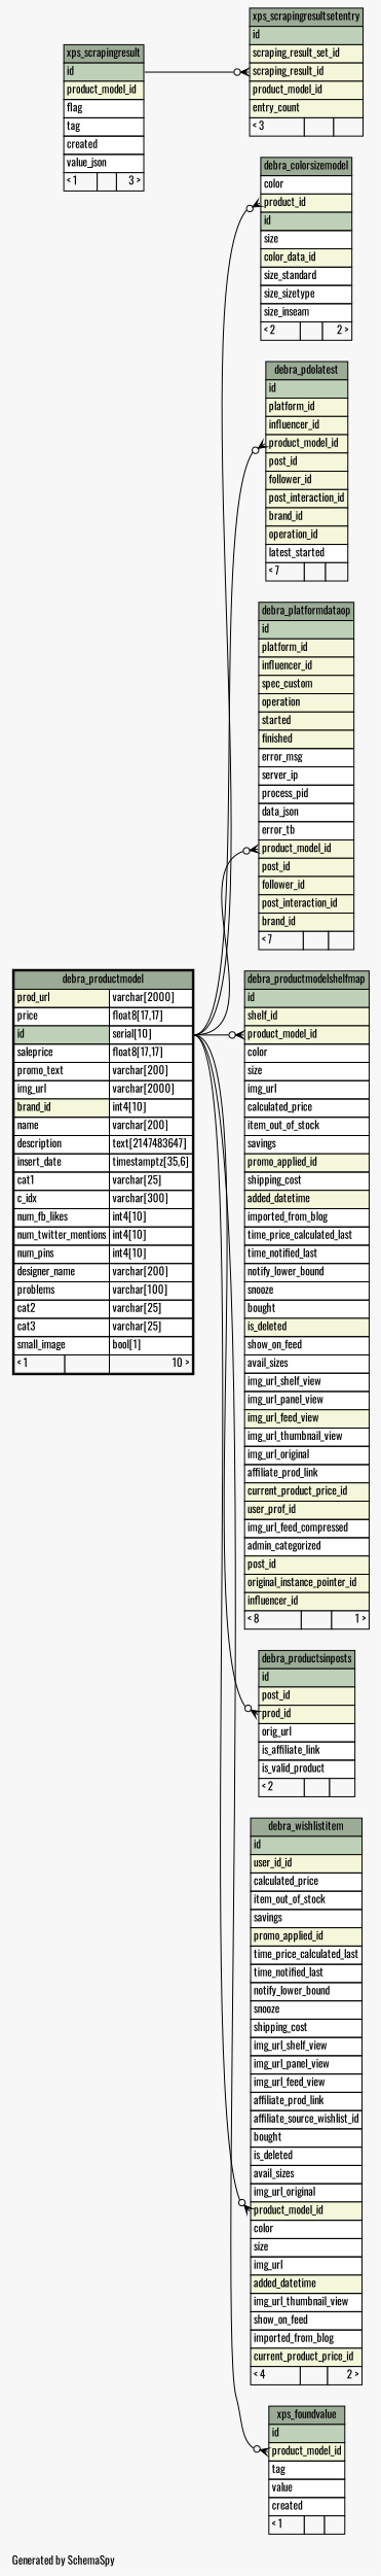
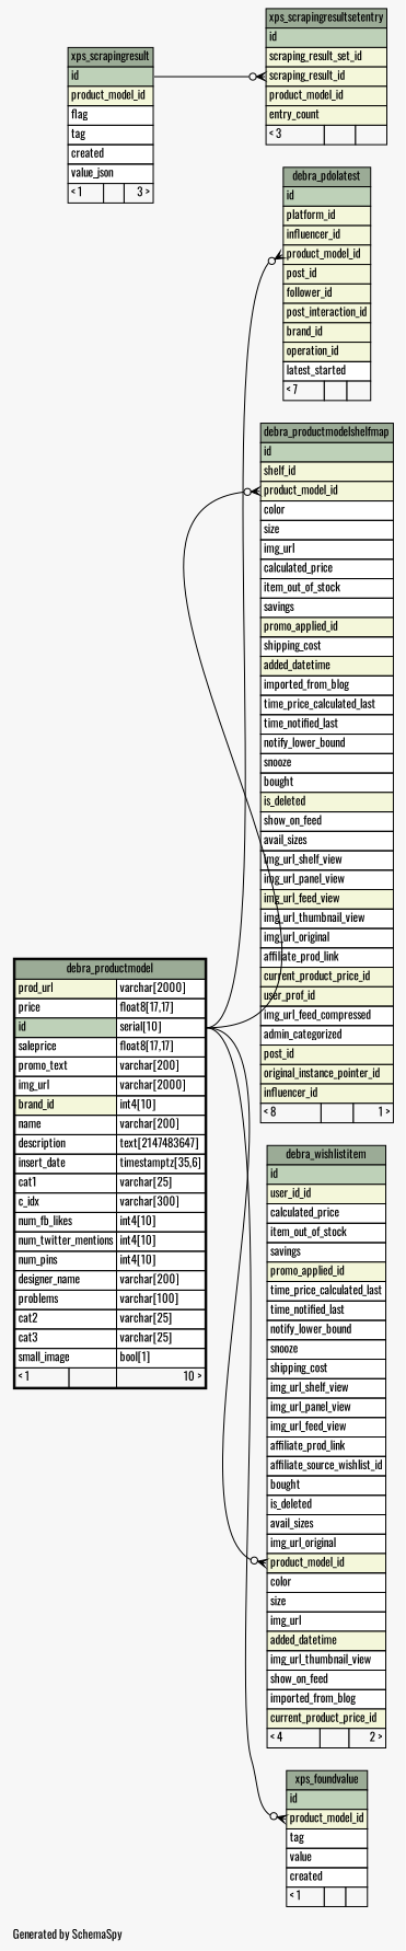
  digraph {
    bgcolor="#f7f7f7"
    fontname=Oswald
    fontsize=11
    label="\nGenerated by SchemaSpy"
    labeljust=l
    nodesep=0.18
    rankdir=RL
    ranksep=0.46
    node [fontname=Oswald fontsize=11 shape=plaintext]
    edge [arrowhead=none arrowsize=0.8 arrowtail=crowodot dir=back fontname=Oswald headport="id.type:e" tailport="product_model_id:w"]
-   n1 [label=<     <TABLE BORDER="0" CELLBORDER="1" CELLSPACING="0" BGCOLOR="#ffffff">       <TR><TD COLSPAN="3" BGCOLOR="#9bab96" ALIGN="CENTER">debra_colorsizemodel</TD></TR>       <TR><TD PORT="color" COLSPAN="3" ALIGN="LEFT">color</TD></TR>       <TR><TD PORT="product_id" COLSPAN="3" BGCOLOR="#f4f7da" ALIGN="LEFT">product_id</TD></TR>       <TR><TD PORT="id" COLSPAN="3" BGCOLOR="#bed1b8" ALIGN="LEFT">id</TD></TR>       <TR><TD PORT="size" COLSPAN="3" ALIGN="LEFT">size</TD></TR>       <TR><TD PORT="color_data_id" COLSPAN="3" BGCOLOR="#f4f7da" ALIGN="LEFT">color_data_id</TD></TR>       <TR><TD PORT="size_standard" COLSPAN="3" ALIGN="LEFT">size_standard</TD></TR>       <TR><TD PORT="size_sizetype" COLSPAN="3" ALIGN="LEFT">size_sizetype</TD></TR>       <TR><TD PORT="size_inseam" COLSPAN="3" ALIGN="LEFT">size_inseam</TD></TR>       <TR><TD ALIGN="LEFT" BGCOLOR="#f7f7f7">&lt; 2</TD><TD ALIGN="RIGHT" BGCOLOR="#f7f7f7">  </TD><TD ALIGN="RIGHT" BGCOLOR="#f7f7f7">2 &gt;</TD></TR>     </TABLE>>]
    n2 [label=<     <TABLE BORDER="2" CELLBORDER="1" CELLSPACING="0" BGCOLOR="#ffffff">       <TR><TD COLSPAN="3" BGCOLOR="#9bab96" ALIGN="CENTER">debra_productmodel</TD></TR>       <TR><TD PORT="prod_url" COLSPAN="2" BGCOLOR="#f4f7da" ALIGN="LEFT">prod_url</TD><TD PORT="prod_url.type" ALIGN="LEFT">varchar[2000]</TD></TR>       <TR><TD PORT="price" COLSPAN="2" ALIGN="LEFT">price</TD><TD PORT="price.type" ALIGN="LEFT">float8[17,17]</TD></TR>       <TR><TD PORT="id" COLSPAN="2" BGCOLOR="#bed1b8" ALIGN="LEFT">id</TD><TD PORT="id.type" ALIGN="LEFT">serial[10]</TD></TR>       <TR><TD PORT="saleprice" COLSPAN="2" ALIGN="LEFT">saleprice</TD><TD PORT="saleprice.type" ALIGN="LEFT">float8[17,17]</TD></TR>       <TR><TD PORT="promo_text" COLSPAN="2" ALIGN="LEFT">promo_text</TD><TD PORT="promo_text.type" ALIGN="LEFT">varchar[200]</TD></TR>       <TR><TD PORT="img_url" COLSPAN="2" ALIGN="LEFT">img_url</TD><TD PORT="img_url.type" ALIGN="LEFT">varchar[2000]</TD></TR>       <TR><TD PORT="brand_id" COLSPAN="2" BGCOLOR="#f4f7da" ALIGN="LEFT">brand_id</TD><TD PORT="brand_id.type" ALIGN="LEFT">int4[10]</TD></TR>       <TR><TD PORT="name" COLSPAN="2" ALIGN="LEFT">name</TD><TD PORT="name.type" ALIGN="LEFT">varchar[200]</TD></TR>       <TR><TD PORT="description" COLSPAN="2" ALIGN="LEFT">description</TD><TD PORT="description.type" ALIGN="LEFT">text[2147483647]</TD></TR>       <TR><TD PORT="insert_date" COLSPAN="2" ALIGN="LEFT">insert_date</TD><TD PORT="insert_date.type" ALIGN="LEFT">timestamptz[35,6]</TD></TR>       <TR><TD PORT="cat1" COLSPAN="2" ALIGN="LEFT">cat1</TD><TD PORT="cat1.type" ALIGN="LEFT">varchar[25]</TD></TR>       <TR><TD PORT="c_idx" COLSPAN="2" ALIGN="LEFT">c_idx</TD><TD PORT="c_idx.type" ALIGN="LEFT">varchar[300]</TD></TR>       <TR><TD PORT="num_fb_likes" COLSPAN="2" ALIGN="LEFT">num_fb_likes</TD><TD PORT="num_fb_likes.type" ALIGN="LEFT">int4[10]</TD></TR>       <TR><TD PORT="num_twitter_mentions" COLSPAN="2" ALIGN="LEFT">num_twitter_mentions</TD><TD PORT="num_twitter_mentions.type" ALIGN="LEFT">int4[10]</TD></TR>       <TR><TD PORT="num_pins" COLSPAN="2" ALIGN="LEFT">num_pins</TD><TD PORT="num_pins.type" ALIGN="LEFT">int4[10]</TD></TR>       <TR><TD PORT="designer_name" COLSPAN="2" ALIGN="LEFT">designer_name</TD><TD PORT="designer_name.type" ALIGN="LEFT">varchar[200]</TD></TR>       <TR><TD PORT="problems" COLSPAN="2" ALIGN="LEFT">problems</TD><TD PORT="problems.type" ALIGN="LEFT">varchar[100]</TD></TR>       <TR><TD PORT="cat2" COLSPAN="2" ALIGN="LEFT">cat2</TD><TD PORT="cat2.type" ALIGN="LEFT">varchar[25]</TD></TR>       <TR><TD PORT="cat3" COLSPAN="2" ALIGN="LEFT">cat3</TD><TD PORT="cat3.type" ALIGN="LEFT">varchar[25]</TD></TR>       <TR><TD PORT="small_image" COLSPAN="2" ALIGN="LEFT">small_image</TD><TD PORT="small_image.type" ALIGN="LEFT">bool[1]</TD></TR>       <TR><TD ALIGN="LEFT" BGCOLOR="#f7f7f7">&lt; 1</TD><TD ALIGN="RIGHT" BGCOLOR="#f7f7f7">  </TD><TD ALIGN="RIGHT" BGCOLOR="#f7f7f7">10 &gt;</TD></TR>     </TABLE>>]
    n3 [label=<     <TABLE BORDER="0" CELLBORDER="1" CELLSPACING="0" BGCOLOR="#ffffff">       <TR><TD COLSPAN="3" BGCOLOR="#9bab96" ALIGN="CENTER">debra_pdolatest</TD></TR>       <TR><TD PORT="id" COLSPAN="3" BGCOLOR="#bed1b8" ALIGN="LEFT">id</TD></TR>       <TR><TD PORT="platform_id" COLSPAN="3" BGCOLOR="#f4f7da" ALIGN="LEFT">platform_id</TD></TR>       <TR><TD PORT="influencer_id" COLSPAN="3" BGCOLOR="#f4f7da" ALIGN="LEFT">influencer_id</TD></TR>       <TR><TD PORT="product_model_id" COLSPAN="3" BGCOLOR="#f4f7da" ALIGN="LEFT">product_model_id</TD></TR>       <TR><TD PORT="post_id" COLSPAN="3" BGCOLOR="#f4f7da" ALIGN="LEFT">post_id</TD></TR>       <TR><TD PORT="follower_id" COLSPAN="3" BGCOLOR="#f4f7da" ALIGN="LEFT">follower_id</TD></TR>       <TR><TD PORT="post_interaction_id" COLSPAN="3" BGCOLOR="#f4f7da" ALIGN="LEFT">post_interaction_id</TD></TR>       <TR><TD PORT="brand_id" COLSPAN="3" BGCOLOR="#f4f7da" ALIGN="LEFT">brand_id</TD></TR>       <TR><TD PORT="operation_id" COLSPAN="3" BGCOLOR="#f4f7da" ALIGN="LEFT">operation_id</TD></TR>       <TR><TD PORT="latest_started" COLSPAN="3" ALIGN="LEFT">latest_started</TD></TR>       <TR><TD ALIGN="LEFT" BGCOLOR="#f7f7f7">&lt; 7</TD><TD ALIGN="RIGHT" BGCOLOR="#f7f7f7">  </TD><TD ALIGN="RIGHT" BGCOLOR="#f7f7f7">  </TD></TR>     </TABLE>>]
-   n4 [label=<     <TABLE BORDER="0" CELLBORDER="1" CELLSPACING="0" BGCOLOR="#ffffff">       <TR><TD COLSPAN="3" BGCOLOR="#9bab96" ALIGN="CENTER">debra_platformdataop</TD></TR>       <TR><TD PORT="id" COLSPAN="3" BGCOLOR="#bed1b8" ALIGN="LEFT">id</TD></TR>       <TR><TD PORT="platform_id" COLSPAN="3" BGCOLOR="#f4f7da" ALIGN="LEFT">platform_id</TD></TR>       <TR><TD PORT="influencer_id" COLSPAN="3" BGCOLOR="#f4f7da" ALIGN="LEFT">influencer_id</TD></TR>       <TR><TD PORT="spec_custom" COLSPAN="3" BGCOLOR="#f4f7da" ALIGN="LEFT">spec_custom</TD></TR>       <TR><TD PORT="operation" COLSPAN="3" BGCOLOR="#f4f7da" ALIGN="LEFT">operation</TD></TR>       <TR><TD PORT="started" COLSPAN="3" BGCOLOR="#f4f7da" ALIGN="LEFT">started</TD></TR>       <TR><TD PORT="finished" COLSPAN="3" BGCOLOR="#f4f7da" ALIGN="LEFT">finished</TD></TR>       <TR><TD PORT="error_msg" COLSPAN="3" ALIGN="LEFT">error_msg</TD></TR>       <TR><TD PORT="server_ip" COLSPAN="3" ALIGN="LEFT">server_ip</TD></TR>       <TR><TD PORT="process_pid" COLSPAN="3" ALIGN="LEFT">process_pid</TD></TR>       <TR><TD PORT="data_json" COLSPAN="3" ALIGN="LEFT">data_json</TD></TR>       <TR><TD PORT="error_tb" COLSPAN="3" ALIGN="LEFT">error_tb</TD></TR>       <TR><TD PORT="product_model_id" COLSPAN="3" BGCOLOR="#f4f7da" ALIGN="LEFT">product_model_id</TD></TR>       <TR><TD PORT="post_id" COLSPAN="3" BGCOLOR="#f4f7da" ALIGN="LEFT">post_id</TD></TR>       <TR><TD PORT="follower_id" COLSPAN="3" BGCOLOR="#f4f7da" ALIGN="LEFT">follower_id</TD></TR>       <TR><TD PORT="post_interaction_id" COLSPAN="3" BGCOLOR="#f4f7da" ALIGN="LEFT">post_interaction_id</TD></TR>       <TR><TD PORT="brand_id" COLSPAN="3" BGCOLOR="#f4f7da" ALIGN="LEFT">brand_id</TD></TR>       <TR><TD ALIGN="LEFT" BGCOLOR="#f7f7f7">&lt; 7</TD><TD ALIGN="RIGHT" BGCOLOR="#f7f7f7">  </TD><TD ALIGN="RIGHT" BGCOLOR="#f7f7f7">  </TD></TR>     </TABLE>>]
    n5 [label=<     <TABLE BORDER="0" CELLBORDER="1" CELLSPACING="0" BGCOLOR="#ffffff">       <TR><TD COLSPAN="3" BGCOLOR="#9bab96" ALIGN="CENTER">debra_productmodelshelfmap</TD></TR>       <TR><TD PORT="id" COLSPAN="3" BGCOLOR="#bed1b8" ALIGN="LEFT">id</TD></TR>       <TR><TD PORT="shelf_id" COLSPAN="3" BGCOLOR="#f4f7da" ALIGN="LEFT">shelf_id</TD></TR>       <TR><TD PORT="product_model_id" COLSPAN="3" BGCOLOR="#f4f7da" ALIGN="LEFT">product_model_id</TD></TR>       <TR><TD PORT="color" COLSPAN="3" ALIGN="LEFT">color</TD></TR>       <TR><TD PORT="size" COLSPAN="3" ALIGN="LEFT">size</TD></TR>       <TR><TD PORT="img_url" COLSPAN="3" ALIGN="LEFT">img_url</TD></TR>       <TR><TD PORT="calculated_price" COLSPAN="3" ALIGN="LEFT">calculated_price</TD></TR>       <TR><TD PORT="item_out_of_stock" COLSPAN="3" ALIGN="LEFT">item_out_of_stock</TD></TR>       <TR><TD PORT="savings" COLSPAN="3" ALIGN="LEFT">savings</TD></TR>       <TR><TD PORT="promo_applied_id" COLSPAN="3" BGCOLOR="#f4f7da" ALIGN="LEFT">promo_applied_id</TD></TR>       <TR><TD PORT="shipping_cost" COLSPAN="3" ALIGN="LEFT">shipping_cost</TD></TR>       <TR><TD PORT="added_datetime" COLSPAN="3" BGCOLOR="#f4f7da" ALIGN="LEFT">added_datetime</TD></TR>       <TR><TD PORT="imported_from_blog" COLSPAN="3" ALIGN="LEFT">imported_from_blog</TD></TR>       <TR><TD PORT="time_price_calculated_last" COLSPAN="3" ALIGN="LEFT">time_price_calculated_last</TD></TR>       <TR><TD PORT="time_notified_last" COLSPAN="3" ALIGN="LEFT">time_notified_last</TD></TR>       <TR><TD PORT="notify_lower_bound" COLSPAN="3" ALIGN="LEFT">notify_lower_bound</TD></TR>       <TR><TD PORT="snooze" COLSPAN="3" ALIGN="LEFT">snooze</TD></TR>       <TR><TD PORT="bought" COLSPAN="3" ALIGN="LEFT">bought</TD></TR>       <TR><TD PORT="is_deleted" COLSPAN="3" BGCOLOR="#f4f7da" ALIGN="LEFT">is_deleted</TD></TR>       <TR><TD PORT="show_on_feed" COLSPAN="3" ALIGN="LEFT">show_on_feed</TD></TR>       <TR><TD PORT="avail_sizes" COLSPAN="3" ALIGN="LEFT">avail_sizes</TD></TR>       <TR><TD PORT="img_url_shelf_view" COLSPAN="3" ALIGN="LEFT">img_url_shelf_view</TD></TR>       <TR><TD PORT="img_url_panel_view" COLSPAN="3" ALIGN="LEFT">img_url_panel_view</TD></TR>       <TR><TD PORT="img_url_feed_view" COLSPAN="3" BGCOLOR="#f4f7da" ALIGN="LEFT">img_url_feed_view</TD></TR>       <TR><TD PORT="img_url_thumbnail_view" COLSPAN="3" ALIGN="LEFT">img_url_thumbnail_view</TD></TR>       <TR><TD PORT="img_url_original" COLSPAN="3" ALIGN="LEFT">img_url_original</TD></TR>       <TR><TD PORT="affiliate_prod_link" COLSPAN="3" ALIGN="LEFT">affiliate_prod_link</TD></TR>       <TR><TD PORT="current_product_price_id" COLSPAN="3" BGCOLOR="#f4f7da" ALIGN="LEFT">current_product_price_id</TD></TR>       <TR><TD PORT="user_prof_id" COLSPAN="3" BGCOLOR="#f4f7da" ALIGN="LEFT">user_prof_id</TD></TR>       <TR><TD PORT="img_url_feed_compressed" COLSPAN="3" ALIGN="LEFT">img_url_feed_compressed</TD></TR>       <TR><TD PORT="admin_categorized" COLSPAN="3" ALIGN="LEFT">admin_categorized</TD></TR>       <TR><TD PORT="post_id" COLSPAN="3" BGCOLOR="#f4f7da" ALIGN="LEFT">post_id</TD></TR>       <TR><TD PORT="original_instance_pointer_id" COLSPAN="3" BGCOLOR="#f4f7da" ALIGN="LEFT">original_instance_pointer_id</TD></TR>       <TR><TD PORT="influencer_id" COLSPAN="3" BGCOLOR="#f4f7da" ALIGN="LEFT">influencer_id</TD></TR>       <TR><TD ALIGN="LEFT" BGCOLOR="#f7f7f7">&lt; 8</TD><TD ALIGN="RIGHT" BGCOLOR="#f7f7f7">  </TD><TD ALIGN="RIGHT" BGCOLOR="#f7f7f7">1 &gt;</TD></TR>     </TABLE>>]
-   n6 [label=<     <TABLE BORDER="0" CELLBORDER="1" CELLSPACING="0" BGCOLOR="#ffffff">       <TR><TD COLSPAN="3" BGCOLOR="#9bab96" ALIGN="CENTER">debra_productsinposts</TD></TR>       <TR><TD PORT="id" COLSPAN="3" BGCOLOR="#bed1b8" ALIGN="LEFT">id</TD></TR>       <TR><TD PORT="post_id" COLSPAN="3" BGCOLOR="#f4f7da" ALIGN="LEFT">post_id</TD></TR>       <TR><TD PORT="prod_id" COLSPAN="3" BGCOLOR="#f4f7da" ALIGN="LEFT">prod_id</TD></TR>       <TR><TD PORT="orig_url" COLSPAN="3" ALIGN="LEFT">orig_url</TD></TR>       <TR><TD PORT="is_affiliate_link" COLSPAN="3" ALIGN="LEFT">is_affiliate_link</TD></TR>       <TR><TD PORT="is_valid_product" COLSPAN="3" ALIGN="LEFT">is_valid_product</TD></TR>       <TR><TD ALIGN="LEFT" BGCOLOR="#f7f7f7">&lt; 2</TD><TD ALIGN="RIGHT" BGCOLOR="#f7f7f7">  </TD><TD ALIGN="RIGHT" BGCOLOR="#f7f7f7">  </TD></TR>     </TABLE>>]
    n7 [label=<     <TABLE BORDER="0" CELLBORDER="1" CELLSPACING="0" BGCOLOR="#ffffff">       <TR><TD COLSPAN="3" BGCOLOR="#9bab96" ALIGN="CENTER">debra_wishlistitem</TD></TR>       <TR><TD PORT="id" COLSPAN="3" BGCOLOR="#bed1b8" ALIGN="LEFT">id</TD></TR>       <TR><TD PORT="user_id_id" COLSPAN="3" BGCOLOR="#f4f7da" ALIGN="LEFT">user_id_id</TD></TR>       <TR><TD PORT="calculated_price" COLSPAN="3" ALIGN="LEFT">calculated_price</TD></TR>       <TR><TD PORT="item_out_of_stock" COLSPAN="3" ALIGN="LEFT">item_out_of_stock</TD></TR>       <TR><TD PORT="savings" COLSPAN="3" ALIGN="LEFT">savings</TD></TR>       <TR><TD PORT="promo_applied_id" COLSPAN="3" BGCOLOR="#f4f7da" ALIGN="LEFT">promo_applied_id</TD></TR>       <TR><TD PORT="time_price_calculated_last" COLSPAN="3" ALIGN="LEFT">time_price_calculated_last</TD></TR>       <TR><TD PORT="time_notified_last" COLSPAN="3" ALIGN="LEFT">time_notified_last</TD></TR>       <TR><TD PORT="notify_lower_bound" COLSPAN="3" ALIGN="LEFT">notify_lower_bound</TD></TR>       <TR><TD PORT="snooze" COLSPAN="3" ALIGN="LEFT">snooze</TD></TR>       <TR><TD PORT="shipping_cost" COLSPAN="3" ALIGN="LEFT">shipping_cost</TD></TR>       <TR><TD PORT="img_url_shelf_view" COLSPAN="3" ALIGN="LEFT">img_url_shelf_view</TD></TR>       <TR><TD PORT="img_url_panel_view" COLSPAN="3" ALIGN="LEFT">img_url_panel_view</TD></TR>       <TR><TD PORT="img_url_feed_view" COLSPAN="3" ALIGN="LEFT">img_url_feed_view</TD></TR>       <TR><TD PORT="affiliate_prod_link" COLSPAN="3" ALIGN="LEFT">affiliate_prod_link</TD></TR>       <TR><TD PORT="affiliate_source_wishlist_id" COLSPAN="3" ALIGN="LEFT">affiliate_source_wishlist_id</TD></TR>       <TR><TD PORT="bought" COLSPAN="3" ALIGN="LEFT">bought</TD></TR>       <TR><TD PORT="is_deleted" COLSPAN="3" ALIGN="LEFT">is_deleted</TD></TR>       <TR><TD PORT="avail_sizes" COLSPAN="3" ALIGN="LEFT">avail_sizes</TD></TR>       <TR><TD PORT="img_url_original" COLSPAN="3" ALIGN="LEFT">img_url_original</TD></TR>       <TR><TD PORT="product_model_id" COLSPAN="3" BGCOLOR="#f4f7da" ALIGN="LEFT">product_model_id</TD></TR>       <TR><TD PORT="color" COLSPAN="3" ALIGN="LEFT">color</TD></TR>       <TR><TD PORT="size" COLSPAN="3" ALIGN="LEFT">size</TD></TR>       <TR><TD PORT="img_url" COLSPAN="3" ALIGN="LEFT">img_url</TD></TR>       <TR><TD PORT="added_datetime" COLSPAN="3" BGCOLOR="#f4f7da" ALIGN="LEFT">added_datetime</TD></TR>       <TR><TD PORT="img_url_thumbnail_view" COLSPAN="3" ALIGN="LEFT">img_url_thumbnail_view</TD></TR>       <TR><TD PORT="show_on_feed" COLSPAN="3" ALIGN="LEFT">show_on_feed</TD></TR>       <TR><TD PORT="imported_from_blog" COLSPAN="3" ALIGN="LEFT">imported_from_blog</TD></TR>       <TR><TD PORT="current_product_price_id" COLSPAN="3" BGCOLOR="#f4f7da" ALIGN="LEFT">current_product_price_id</TD></TR>       <TR><TD ALIGN="LEFT" BGCOLOR="#f7f7f7">&lt; 4</TD><TD ALIGN="RIGHT" BGCOLOR="#f7f7f7">  </TD><TD ALIGN="RIGHT" BGCOLOR="#f7f7f7">2 &gt;</TD></TR>     </TABLE>>]
    n8 [label=<     <TABLE BORDER="0" CELLBORDER="1" CELLSPACING="0" BGCOLOR="#ffffff">       <TR><TD COLSPAN="3" BGCOLOR="#9bab96" ALIGN="CENTER">xps_foundvalue</TD></TR>       <TR><TD PORT="id" COLSPAN="3" BGCOLOR="#bed1b8" ALIGN="LEFT">id</TD></TR>       <TR><TD PORT="product_model_id" COLSPAN="3" BGCOLOR="#f4f7da" ALIGN="LEFT">product_model_id</TD></TR>       <TR><TD PORT="tag" COLSPAN="3" ALIGN="LEFT">tag</TD></TR>       <TR><TD PORT="value" COLSPAN="3" ALIGN="LEFT">value</TD></TR>       <TR><TD PORT="created" COLSPAN="3" ALIGN="LEFT">created</TD></TR>       <TR><TD ALIGN="LEFT" BGCOLOR="#f7f7f7">&lt; 1</TD><TD ALIGN="RIGHT" BGCOLOR="#f7f7f7">  </TD><TD ALIGN="RIGHT" BGCOLOR="#f7f7f7">  </TD></TR>     </TABLE>>]
    n9 [label=<     <TABLE BORDER="0" CELLBORDER="1" CELLSPACING="0" BGCOLOR="#ffffff">       <TR><TD COLSPAN="3" BGCOLOR="#9bab96" ALIGN="CENTER">xps_scrapingresult</TD></TR>       <TR><TD PORT="id" COLSPAN="3" BGCOLOR="#bed1b8" ALIGN="LEFT">id</TD></TR>       <TR><TD PORT="product_model_id" COLSPAN="3" BGCOLOR="#f4f7da" ALIGN="LEFT">product_model_id</TD></TR>       <TR><TD PORT="flag" COLSPAN="3" ALIGN="LEFT">flag</TD></TR>       <TR><TD PORT="tag" COLSPAN="3" ALIGN="LEFT">tag</TD></TR>       <TR><TD PORT="created" COLSPAN="3" ALIGN="LEFT">created</TD></TR>       <TR><TD PORT="value_json" COLSPAN="3" ALIGN="LEFT">value_json</TD></TR>       <TR><TD ALIGN="LEFT" BGCOLOR="#f7f7f7">&lt; 1</TD><TD ALIGN="RIGHT" BGCOLOR="#f7f7f7">  </TD><TD ALIGN="RIGHT" BGCOLOR="#f7f7f7">3 &gt;</TD></TR>     </TABLE>>]
    n10 [label=<     <TABLE BORDER="0" CELLBORDER="1" CELLSPACING="0" BGCOLOR="#ffffff">       <TR><TD COLSPAN="3" BGCOLOR="#9bab96" ALIGN="CENTER">xps_scrapingresultsetentry</TD></TR>       <TR><TD PORT="id" COLSPAN="3" BGCOLOR="#bed1b8" ALIGN="LEFT">id</TD></TR>       <TR><TD PORT="scraping_result_set_id" COLSPAN="3" BGCOLOR="#f4f7da" ALIGN="LEFT">scraping_result_set_id</TD></TR>       <TR><TD PORT="scraping_result_id" COLSPAN="3" BGCOLOR="#f4f7da" ALIGN="LEFT">scraping_result_id</TD></TR>       <TR><TD PORT="product_model_id" COLSPAN="3" BGCOLOR="#f4f7da" ALIGN="LEFT">product_model_id</TD></TR>       <TR><TD PORT="entry_count" COLSPAN="3" BGCOLOR="#f4f7da" ALIGN="LEFT">entry_count</TD></TR>       <TR><TD ALIGN="LEFT" BGCOLOR="#f7f7f7">&lt; 3</TD><TD ALIGN="RIGHT" BGCOLOR="#f7f7f7">  </TD><TD ALIGN="RIGHT" BGCOLOR="#f7f7f7">  </TD></TR>     </TABLE>>]
-   n1 -> n2 [tailport="product_id:w"]
    n3 -> n2
-   n4 -> n2
    n5 -> n2
-   n6 -> n2 [tailport="prod_id:w"]
    n7 -> n2
    n8 -> n2
    n10 -> n9 [headport="id:e" tailport="scraping_result_id:w"]
  }
